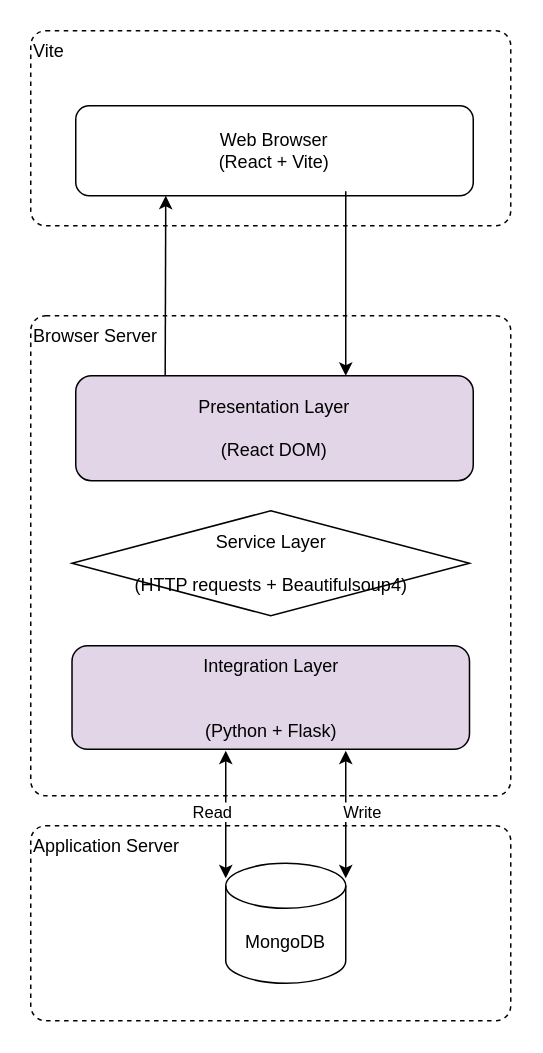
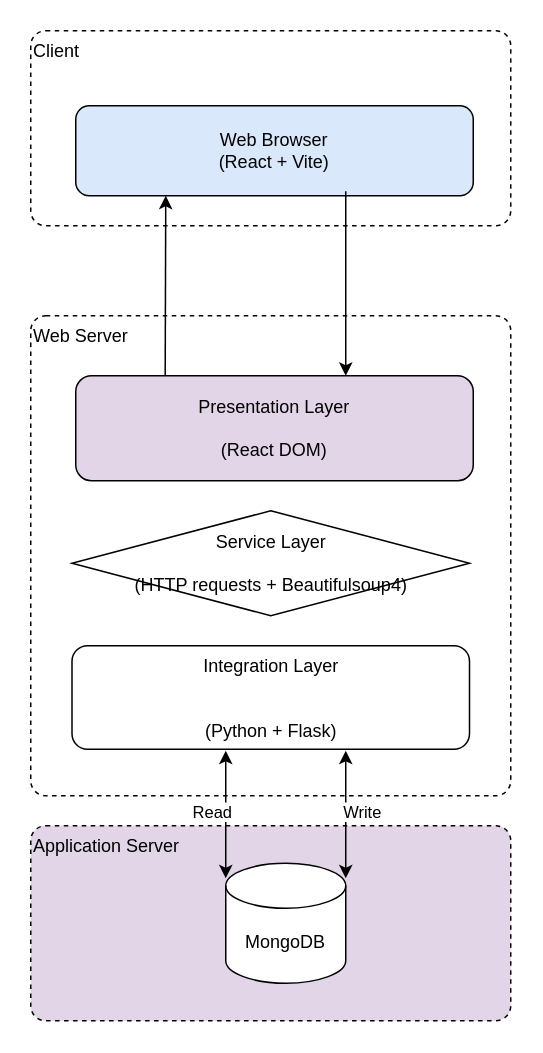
  <mxCell id="0" />
  <mxCell id="1" parent="0" />
- <mxCell id="2" value="&lt;div align=&quot;left&quot;&gt;Vite&lt;/div&gt;" style="html=1;align=left;verticalAlign=top;rounded=1;absoluteArcSize=1;arcSize=20;dashed=1;whiteSpace=wrap;fillColor=default;" vertex="1" parent="1"><mxGeometry x="20" y="20" width="320" height="130" as="geometry" /></mxCell>
- <mxCell id="3" value="&lt;div align=&quot;left&quot;&gt;Browser Server&lt;br&gt;&lt;/div&gt;" style="html=1;align=left;verticalAlign=top;rounded=1;absoluteArcSize=1;arcSize=20;dashed=1;whiteSpace=wrap;" vertex="1" parent="1"><mxGeometry x="20" y="210" width="320" height="320" as="geometry" /></mxCell>
- <mxCell id="4" value="&lt;div align=&quot;left&quot;&gt;Application Server&lt;br&gt;&lt;/div&gt;" style="html=1;align=left;verticalAlign=top;rounded=1;absoluteArcSize=1;arcSize=20;dashed=1;whiteSpace=wrap;" vertex="1" parent="1"><mxGeometry x="20" y="550" width="320" height="130" as="geometry" /></mxCell>
- <mxCell id="5" value="&lt;div&gt;Web Browser&lt;/div&gt;&lt;div&gt;(React + Vite)&lt;br&gt;&lt;/div&gt;" style="rounded=1;whiteSpace=wrap;html=1;" vertex="1" parent="1"><mxGeometry x="50" y="70" width="265" height="60" as="geometry" /></mxCell>
+ <mxCell id="2" value="&lt;div align=&quot;left&quot;&gt;Client&lt;/div&gt;" style="html=1;align=left;verticalAlign=top;rounded=1;absoluteArcSize=1;arcSize=20;dashed=1;whiteSpace=wrap;fillColor=default;" vertex="1" parent="1"><mxGeometry x="20" y="20" width="320" height="130" as="geometry" /></mxCell>
+ <mxCell id="3" value="&lt;div align=&quot;left&quot;&gt;Web Server&lt;br&gt;&lt;/div&gt;" style="html=1;align=left;verticalAlign=top;rounded=1;absoluteArcSize=1;arcSize=20;dashed=1;whiteSpace=wrap;" vertex="1" parent="1"><mxGeometry x="20" y="210" width="320" height="320" as="geometry" /></mxCell>
+ <mxCell id="4" value="&lt;div align=&quot;left&quot;&gt;Application Server&lt;br&gt;&lt;/div&gt;" style="html=1;align=left;verticalAlign=top;rounded=1;absoluteArcSize=1;arcSize=20;dashed=1;whiteSpace=wrap;fillColor=#e1d5e7;" vertex="1" parent="1"><mxGeometry x="20" y="550" width="320" height="130" as="geometry" /></mxCell>
+ <mxCell id="5" value="&lt;div&gt;Web Browser&lt;/div&gt;&lt;div&gt;(React + Vite)&lt;br&gt;&lt;/div&gt;" style="rounded=1;whiteSpace=wrap;html=1;fillColor=#dae8fc;" vertex="1" parent="1"><mxGeometry x="50" y="70" width="265" height="60" as="geometry" /></mxCell>
  <mxCell id="6" value="&lt;div&gt;Service Layer&lt;/div&gt;&lt;div&gt;&lt;br&gt;&lt;/div&gt;&lt;div&gt;(HTTP requests + Beautifulsoup4)&lt;/div&gt;" style="rhombus;whiteSpace=wrap;html=1;" vertex="1" parent="1"><mxGeometry x="47.5" y="340" width="265" height="70" as="geometry" /></mxCell>
- <mxCell id="7" value="&lt;div&gt;Integration Layer&lt;/div&gt;&lt;div&gt;&lt;br&gt;&lt;/div&gt;&lt;div&gt;&lt;br&gt;&lt;/div&gt;&lt;div&gt;(Python + Flask)&lt;/div&gt;" style="rounded=1;whiteSpace=wrap;html=1;fillColor=#e1d5e7;" vertex="1" parent="1"><mxGeometry x="47.5" y="430" width="265" height="69" as="geometry" /></mxCell>
+ <mxCell id="7" value="&lt;div&gt;Integration Layer&lt;/div&gt;&lt;div&gt;&lt;br&gt;&lt;/div&gt;&lt;div&gt;&lt;br&gt;&lt;/div&gt;&lt;div&gt;(Python + Flask)&lt;/div&gt;" style="rounded=1;whiteSpace=wrap;html=1;" vertex="1" parent="1"><mxGeometry x="47.5" y="430" width="265" height="69" as="geometry" /></mxCell>
  <mxCell id="8" value="MongoDB" style="shape=cylinder3;whiteSpace=wrap;html=1;boundedLbl=1;backgroundOutline=1;size=15;" vertex="1" parent="1"><mxGeometry x="150" y="575" width="80" height="80" as="geometry" /></mxCell>
  <mxCell id="9" value="" style="endArrow=classic;startArrow=classic;html=1;rounded=0;" edge="1" parent="1"><mxGeometry width="50" height="50" relative="1" as="geometry"><mxPoint x="230" y="585" as="sourcePoint" /><mxPoint x="230" y="500" as="targetPoint" /></mxGeometry></mxCell>
  <mxCell id="10" value="Write" style="edgeLabel;html=1;align=center;verticalAlign=middle;resizable=0;points=[];" vertex="1" connectable="0" parent="9"><mxGeometry x="0.15" y="-2" relative="1" as="geometry"><mxPoint x="8" y="4" as="offset" /></mxGeometry></mxCell>
  <mxCell id="11" value="" style="endArrow=classic;startArrow=classic;html=1;rounded=0;" edge="1" parent="1"><mxGeometry width="50" height="50" relative="1" as="geometry"><mxPoint x="150" y="585" as="sourcePoint" /><mxPoint x="150" y="500" as="targetPoint" /></mxGeometry></mxCell>
  <mxCell id="12" value="Read" style="edgeLabel;html=1;align=center;verticalAlign=middle;resizable=0;points=[];" vertex="1" connectable="0" parent="11"><mxGeometry x="0.232" y="2" relative="1" as="geometry"><mxPoint x="-8" y="7" as="offset" /></mxGeometry></mxCell>
  <mxCell id="13" value="" style="endArrow=classic;html=1;rounded=0;exitX=0.225;exitY=0.006;exitDx=0;exitDy=0;exitPerimeter=0;" edge="1" parent="1" source="15"><mxGeometry width="50" height="50" relative="1" as="geometry"><mxPoint x="110" y="220" as="sourcePoint" /><mxPoint x="110" y="130" as="targetPoint" /></mxGeometry></mxCell>
  <mxCell id="14" value="" style="endArrow=classic;html=1;rounded=0;exitX=0.234;exitY=0.027;exitDx=0;exitDy=0;exitPerimeter=0;" edge="1" parent="1"><mxGeometry width="50" height="50" relative="1" as="geometry"><mxPoint x="230" y="127" as="sourcePoint" /><mxPoint x="230" y="250" as="targetPoint" /></mxGeometry></mxCell>
  <mxCell id="15" value="&lt;div&gt;Presentation Layer&lt;br&gt;&lt;/div&gt;&lt;div&gt;&lt;br&gt;&lt;/div&gt;&lt;div&gt;(React DOM)&lt;br&gt;&lt;/div&gt;" style="rounded=1;whiteSpace=wrap;html=1;fillColor=#e1d5e7;" vertex="1" parent="1"><mxGeometry x="50" y="250" width="265" height="70" as="geometry" /></mxCell>
